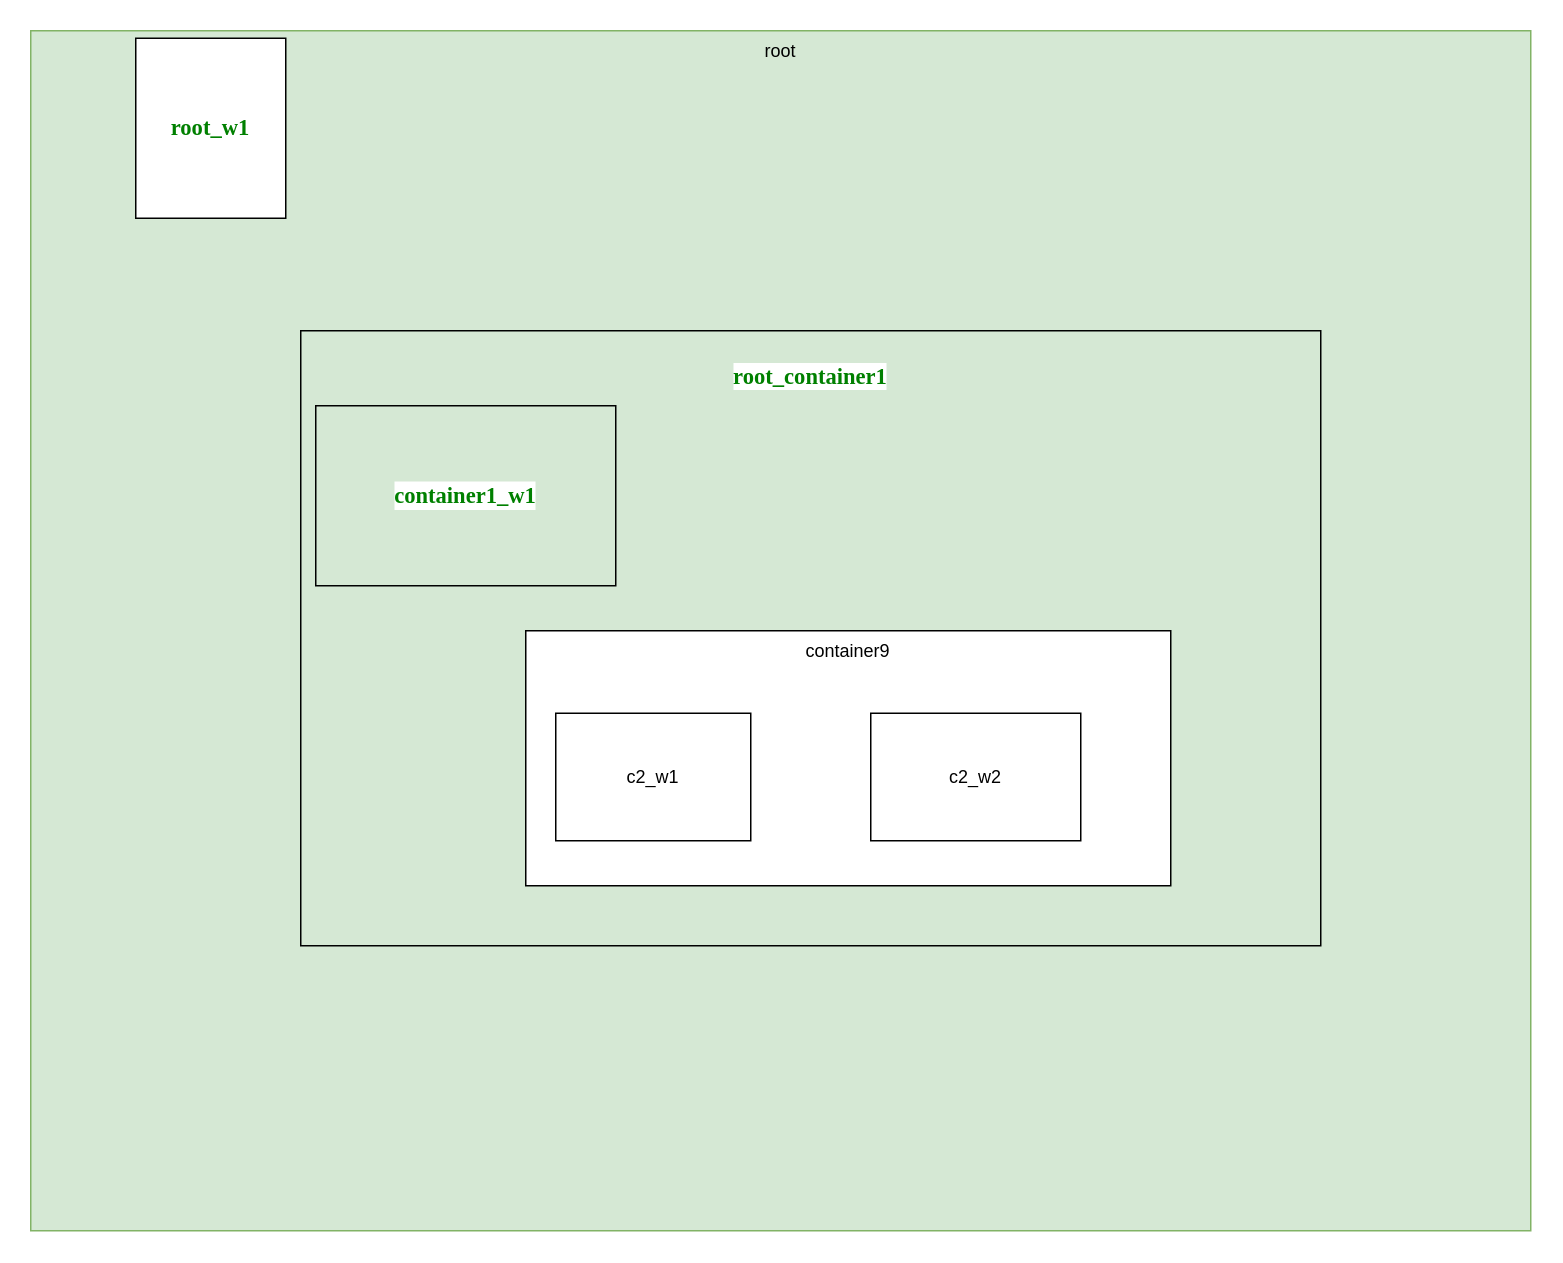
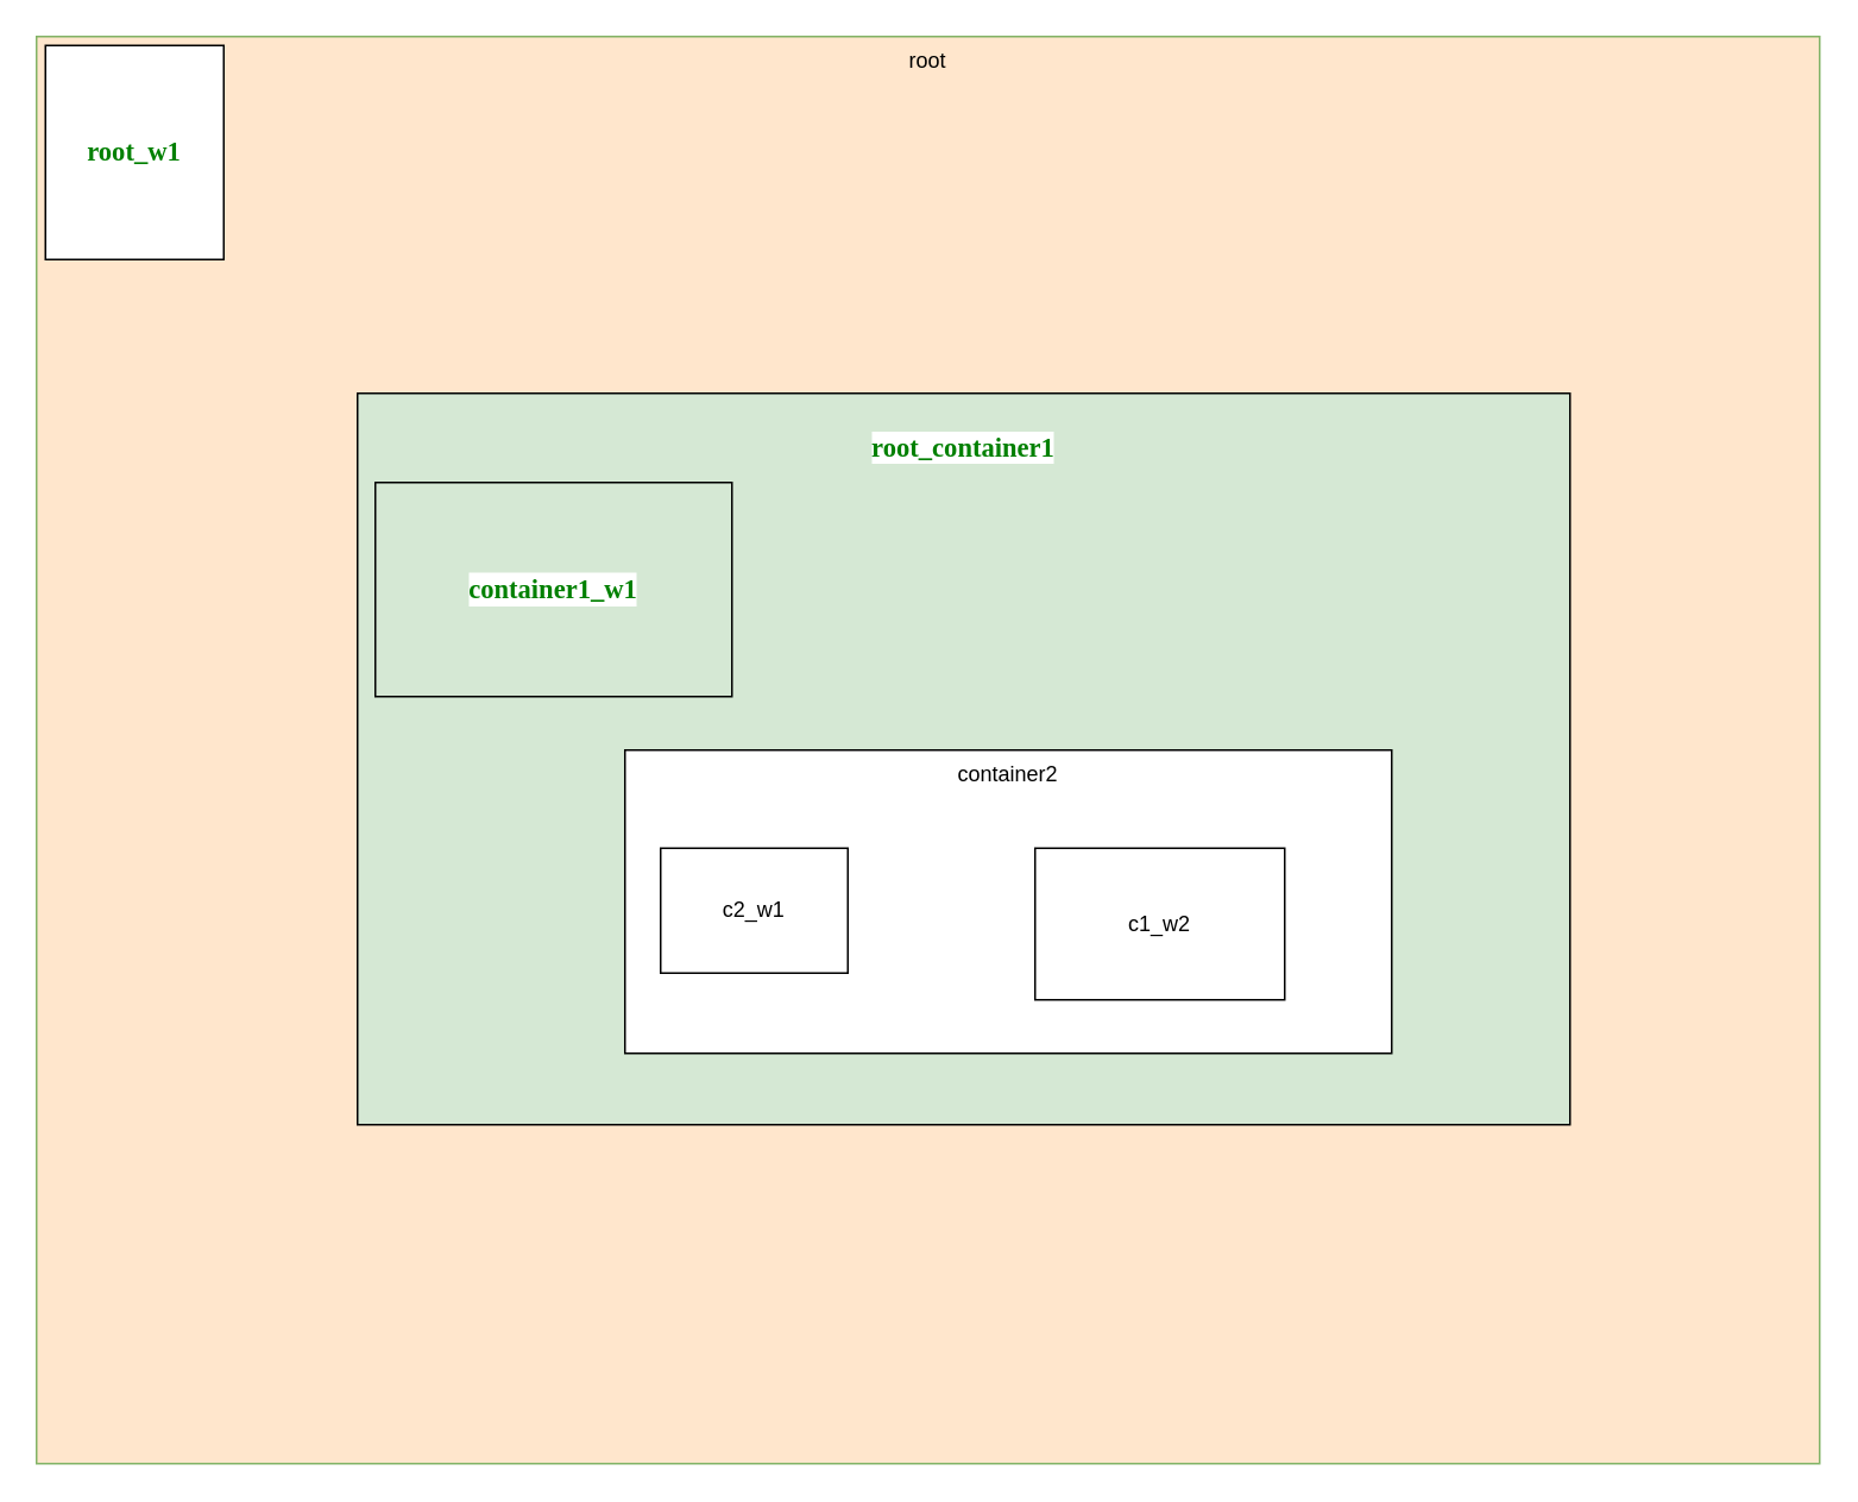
  <mxCell id="0" />
  <mxCell id="1" parent="0" />
- <mxCell id="2" value="root" style="rounded=0;whiteSpace=wrap;html=1;fillColor=#d5e8d4;strokeColor=#82b366;horizontal=1;verticalAlign=top;" vertex="1" parent="1"><mxGeometry width="1000" height="800" as="geometry" x="20" y="20" /></mxCell>
- <mxCell id="3" value="&lt;pre style=&quot;background-color: rgb(255 , 255 , 255) ; font-family: &amp;#34;menlo&amp;#34; ; font-size: 11.3pt&quot;&gt;&lt;span style=&quot;color: #008000 ; font-weight: bold&quot;&gt;root_w1&lt;/span&gt;&lt;/pre&gt;" style="rounded=0;whiteSpace=wrap;html=1;shadow=0;movable=1;treeMoving=0;" vertex="1" parent="1"><mxGeometry x="90" y="25" width="100" height="120" as="geometry" /></mxCell>
+ <mxCell id="2" value="root" style="rounded=0;whiteSpace=wrap;html=1;fillColor=#ffe6cc;strokeColor=#82b366;horizontal=1;verticalAlign=top;" vertex="1" parent="1"><mxGeometry width="1000" height="800" as="geometry" x="20" y="20" /></mxCell>
+ <mxCell id="3" value="&lt;pre style=&quot;background-color: rgb(255 , 255 , 255) ; font-family: &amp;#34;menlo&amp;#34; ; font-size: 11.3pt&quot;&gt;&lt;span style=&quot;color: #008000 ; font-weight: bold&quot;&gt;root_w1&lt;/span&gt;&lt;/pre&gt;" style="rounded=0;whiteSpace=wrap;html=1;shadow=0;movable=1;treeMoving=0;" vertex="1" parent="1"><mxGeometry x="25" y="25" width="100" height="120" as="geometry" /></mxCell>
  <mxCell id="4" value="" style="group" vertex="1" connectable="0" parent="1"><mxGeometry x="200" y="220" width="680" height="410" as="geometry" /></mxCell>
  <mxCell id="5" value="" style="group" vertex="1" connectable="0" parent="4"><mxGeometry width="680" height="410" as="geometry" /></mxCell>
  <mxCell id="6" value="&lt;pre style=&quot;background-color: rgb(255 , 255 , 255) ; font-family: &amp;#34;menlo&amp;#34; ; font-size: 11.3pt&quot;&gt;&lt;span style=&quot;color: #008000 ; font-weight: bold&quot;&gt;root_container1&lt;/span&gt;&lt;/pre&gt;" style="rounded=0;whiteSpace=wrap;html=1;shadow=0;verticalAlign=top;fillColor=#d5e8d4;" vertex="1" parent="5"><mxGeometry width="680" height="410" as="geometry" /></mxCell>
  <mxCell id="7" value="&lt;pre style=&quot;background-color: rgb(255 , 255 , 255) ; font-family: &amp;#34;menlo&amp;#34; ; font-size: 11.3pt&quot;&gt;&lt;pre style=&quot;font-family: &amp;#34;menlo&amp;#34; ; font-size: 11.3pt&quot;&gt;&lt;span style=&quot;color: #008000 ; font-weight: bold&quot;&gt;container1_w1&lt;/span&gt;&lt;/pre&gt;&lt;/pre&gt;" style="rounded=0;whiteSpace=wrap;html=1;shadow=0;movable=1;treeMoving=0;fillColor=#d5e8d4;" vertex="1" parent="5"><mxGeometry x="10" y="50" width="200" height="120" as="geometry" /></mxCell>
  <mxCell id="8" value="" style="group" vertex="1" connectable="0" parent="5"><mxGeometry x="150" y="200" width="430" height="170" as="geometry" /></mxCell>
- <mxCell id="9" value="container9" style="rounded=0;whiteSpace=wrap;html=1;shadow=0;horizontal=1;verticalAlign=top;" vertex="1" parent="8"><mxGeometry width="430" height="170" as="geometry" /></mxCell>
- <mxCell id="10" value="c2_w1" style="rounded=0;whiteSpace=wrap;html=1;shadow=0;" vertex="1" parent="8"><mxGeometry x="20" y="55" width="130" height="85" as="geometry" /></mxCell>
- <mxCell id="11" value="c2_w2" style="rounded=0;whiteSpace=wrap;html=1;shadow=0;" vertex="1" parent="8"><mxGeometry x="230" y="55" width="140" height="85" as="geometry" /></mxCell>
+ <mxCell id="9" value="container2" style="rounded=0;whiteSpace=wrap;html=1;shadow=0;horizontal=1;verticalAlign=top;" vertex="1" parent="8"><mxGeometry width="430" height="170" as="geometry" /></mxCell>
+ <mxCell id="10" value="c2_w1" style="rounded=0;whiteSpace=wrap;html=1;shadow=0;" vertex="1" parent="8"><mxGeometry x="20" y="55" width="105" height="70" as="geometry" /></mxCell>
+ <mxCell id="11" value="c1_w2" style="rounded=0;whiteSpace=wrap;html=1;shadow=0;" vertex="1" parent="8"><mxGeometry x="230" y="55" width="140" height="85" as="geometry" /></mxCell>
